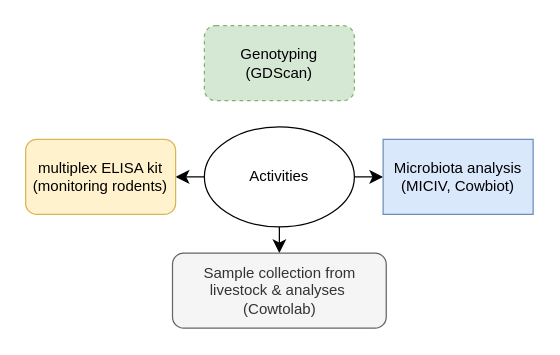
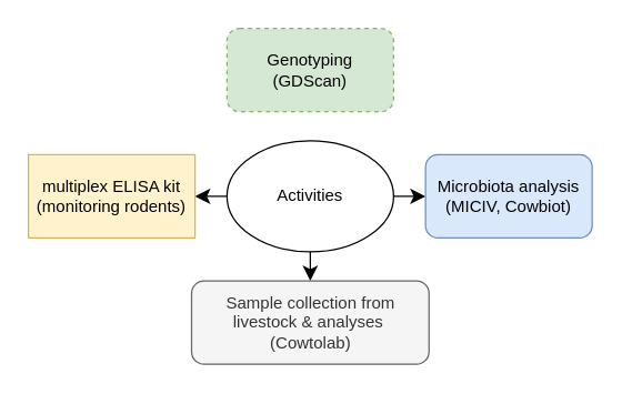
  <mxCell id="0" />
  <mxCell id="1" parent="0" />
  <mxCell id="2" style="edgeStyle=none;curved=1;rounded=0;orthogonalLoop=1;jettySize=auto;html=1;exitX=0.5;exitY=1;exitDx=0;exitDy=0;entryX=0.5;entryY=0;entryDx=0;entryDy=0;fontSize=12;startSize=8;endSize=8;" parent="1" source="5" target="6" edge="1"><mxGeometry relative="1" as="geometry" /></mxCell>
  <mxCell id="3" style="edgeStyle=none;curved=1;rounded=0;orthogonalLoop=1;jettySize=auto;html=1;exitX=0;exitY=0.5;exitDx=0;exitDy=0;entryX=1;entryY=0.5;entryDx=0;entryDy=0;fontSize=12;startSize=8;endSize=8;" parent="1" source="5" target="7" edge="1"><mxGeometry relative="1" as="geometry" /></mxCell>
  <mxCell id="4" style="edgeStyle=none;curved=1;rounded=0;orthogonalLoop=1;jettySize=auto;html=1;exitX=1;exitY=0.5;exitDx=0;exitDy=0;entryX=0;entryY=0.5;entryDx=0;entryDy=0;fontSize=12;startSize=8;endSize=8;" parent="1" source="5" target="8" edge="1"><mxGeometry relative="1" as="geometry" /></mxCell>
  <mxCell id="5" value="Activities" style="ellipse;whiteSpace=wrap;html=1;" parent="1" vertex="1"><mxGeometry x="163" y="101" width="120" height="80" as="geometry" /></mxCell>
  <mxCell id="6" value="&lt;div&gt;Sample collection from livestock &amp;amp; analyses&amp;nbsp;&lt;/div&gt;&lt;div&gt;(Cowtolab)&lt;/div&gt;" style="rounded=1;whiteSpace=wrap;html=1;fillColor=#f5f5f5;fontColor=#333333;strokeColor=#666666;" parent="1" vertex="1"><mxGeometry x="137.5" y="202" width="171" height="60" as="geometry" /></mxCell>
- <mxCell id="7" value="multiplex ELISA kit (monitoring rodents)" style="rounded=1;whiteSpace=wrap;html=1;fillColor=#fff2cc;strokeColor=#d6b656;" parent="1" vertex="1"><mxGeometry x="20" y="111" width="120" height="60" as="geometry" /></mxCell>
- <mxCell id="8" value="Microbiota analysis (MICIV, Cowbiot)" style="whiteSpace=wrap;html=1;fillColor=#dae8fc;strokeColor=#6c8ebf;rounded=0;" parent="1" vertex="1"><mxGeometry x="306" y="111" width="120" height="60" as="geometry" /></mxCell>
+ <mxCell id="7" value="multiplex ELISA kit (monitoring rodents)" style="whiteSpace=wrap;html=1;fillColor=#fff2cc;strokeColor=#d6b656;rounded=0;" parent="1" vertex="1"><mxGeometry x="20" y="111" width="120" height="60" as="geometry" /></mxCell>
+ <mxCell id="8" value="Microbiota analysis (MICIV, Cowbiot)" style="rounded=1;whiteSpace=wrap;html=1;fillColor=#dae8fc;strokeColor=#6c8ebf;" parent="1" vertex="1"><mxGeometry x="306" y="111" width="120" height="60" as="geometry" /></mxCell>
  <mxCell id="9" value="Genotyping (GDScan)" style="rounded=1;whiteSpace=wrap;html=1;fillColor=#d5e8d4;strokeColor=#82b366;dashed=1;" parent="1" vertex="1"><mxGeometry x="163" y="20" width="120" height="60" as="geometry" /></mxCell>
